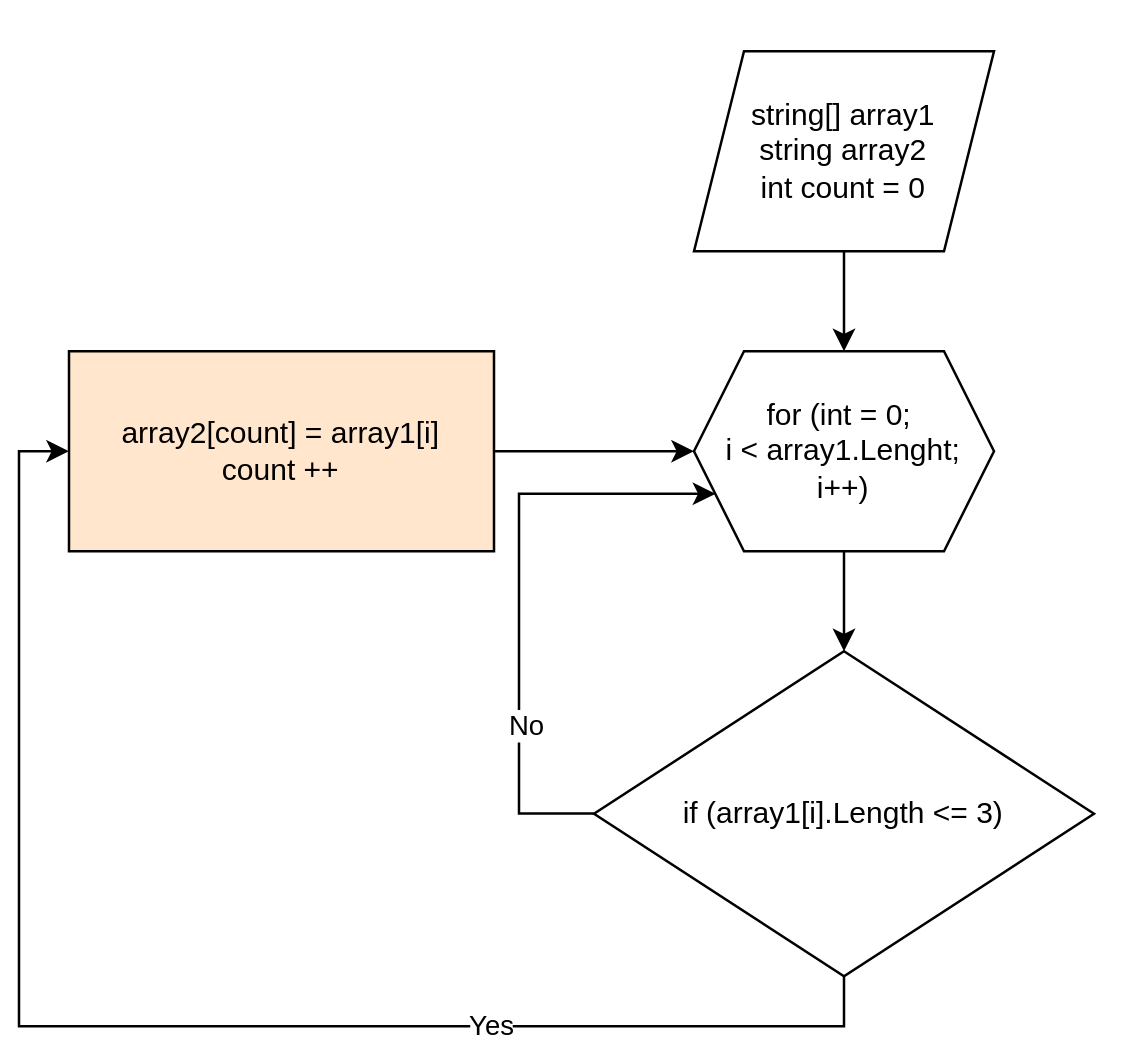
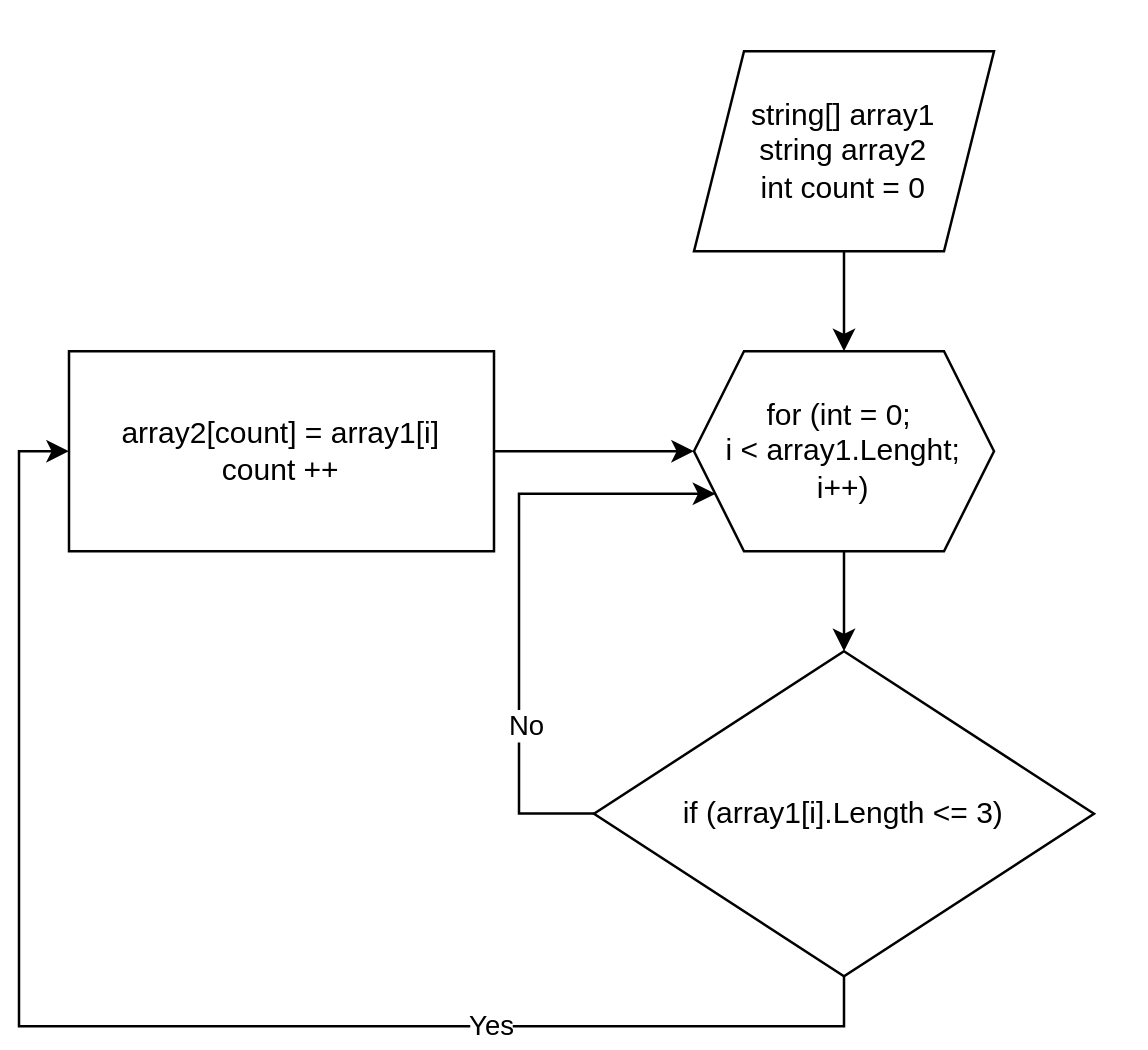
  <mxCell id="0" />
  <mxCell id="1" parent="0" />
  <mxCell id="2" style="edgeStyle=orthogonalEdgeStyle;rounded=0;orthogonalLoop=1;jettySize=auto;html=1;entryX=0.5;entryY=0;entryDx=0;entryDy=0;" edge="1" parent="1" source="3" target="5"><mxGeometry relative="1" as="geometry" /></mxCell>
  <mxCell id="3" value="string[] array1&lt;br&gt;string array2&lt;br&gt;int count = 0" style="shape=parallelogram;perimeter=parallelogramPerimeter;whiteSpace=wrap;html=1;fixedSize=1;" vertex="1" parent="1"><mxGeometry x="270" y="20" width="120" height="80" as="geometry" /></mxCell>
  <mxCell id="4" style="edgeStyle=orthogonalEdgeStyle;rounded=0;orthogonalLoop=1;jettySize=auto;html=1;entryX=0.5;entryY=0;entryDx=0;entryDy=0;" edge="1" parent="1" source="5" target="10"><mxGeometry relative="1" as="geometry" /></mxCell>
  <mxCell id="5" value="for (int = 0;&amp;nbsp;&lt;br&gt;i &amp;lt; array1.Lenght;&lt;br&gt;i++)" style="shape=hexagon;perimeter=hexagonPerimeter2;whiteSpace=wrap;html=1;fixedSize=1;" vertex="1" parent="1"><mxGeometry x="270" y="140" width="120" height="80" as="geometry" /></mxCell>
  <mxCell id="6" style="edgeStyle=orthogonalEdgeStyle;rounded=0;orthogonalLoop=1;jettySize=auto;html=1;entryX=0;entryY=0.5;entryDx=0;entryDy=0;exitX=0.5;exitY=1;exitDx=0;exitDy=0;" edge="1" parent="1" source="10" target="12"><mxGeometry relative="1" as="geometry" /></mxCell>
  <mxCell id="7" value="Yes" style="edgeLabel;html=1;align=center;verticalAlign=middle;resizable=0;points=[];" vertex="1" connectable="0" parent="6"><mxGeometry x="-0.459" y="-1" relative="1" as="geometry"><mxPoint as="offset" /></mxGeometry></mxCell>
  <mxCell id="8" style="edgeStyle=orthogonalEdgeStyle;rounded=0;orthogonalLoop=1;jettySize=auto;html=1;entryX=0;entryY=0.75;entryDx=0;entryDy=0;exitX=0;exitY=0.5;exitDx=0;exitDy=0;" edge="1" parent="1"><mxGeometry relative="1" as="geometry"><mxPoint x="230" y="324.87" as="sourcePoint" /><mxPoint x="278.571" y="197.013" as="targetPoint" /><Array as="points"><mxPoint x="200" y="325" /><mxPoint x="200" y="197" /></Array></mxGeometry></mxCell>
  <mxCell id="9" value="No" style="edgeLabel;html=1;align=center;verticalAlign=middle;resizable=0;points=[];" vertex="1" connectable="0" parent="8"><mxGeometry x="-0.638" y="-2" relative="1" as="geometry"><mxPoint y="-22" as="offset" /></mxGeometry></mxCell>
  <mxCell id="10" value="if (array1[i].Length &amp;lt;= 3)" style="rhombus;whiteSpace=wrap;html=1;" vertex="1" parent="1"><mxGeometry x="230" y="260" width="200" height="130" as="geometry" /></mxCell>
  <mxCell id="11" style="edgeStyle=orthogonalEdgeStyle;rounded=0;orthogonalLoop=1;jettySize=auto;html=1;entryX=0;entryY=0.5;entryDx=0;entryDy=0;" edge="1" parent="1" source="12" target="5"><mxGeometry relative="1" as="geometry" /></mxCell>
- <mxCell id="12" value="array2[count] = array1[i]&lt;br&gt;count ++" style="rounded=0;whiteSpace=wrap;html=1;fillColor=#ffe6cc;" vertex="1" parent="1"><mxGeometry x="20" y="140" width="170" height="80" as="geometry" /></mxCell>
+ <mxCell id="12" value="array2[count] = array1[i]&lt;br&gt;count ++" style="rounded=0;whiteSpace=wrap;html=1;" vertex="1" parent="1"><mxGeometry x="20" y="140" width="170" height="80" as="geometry" /></mxCell>
